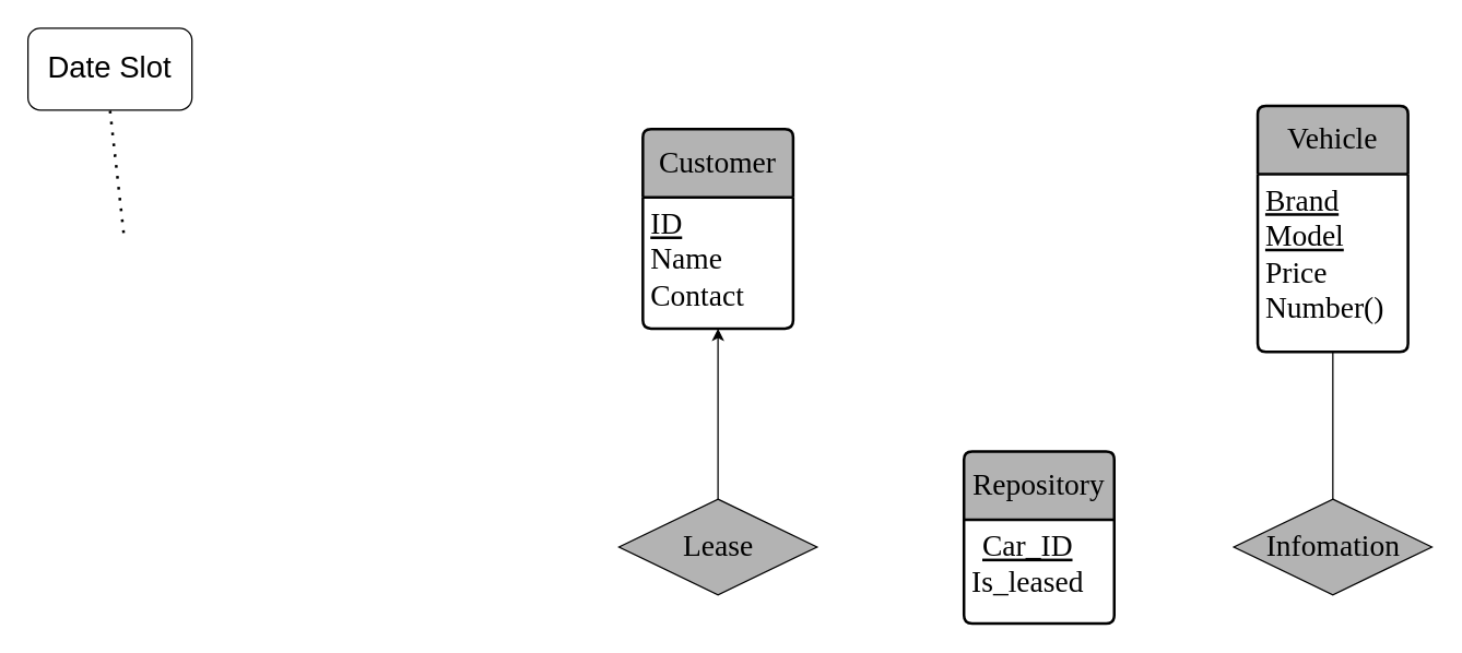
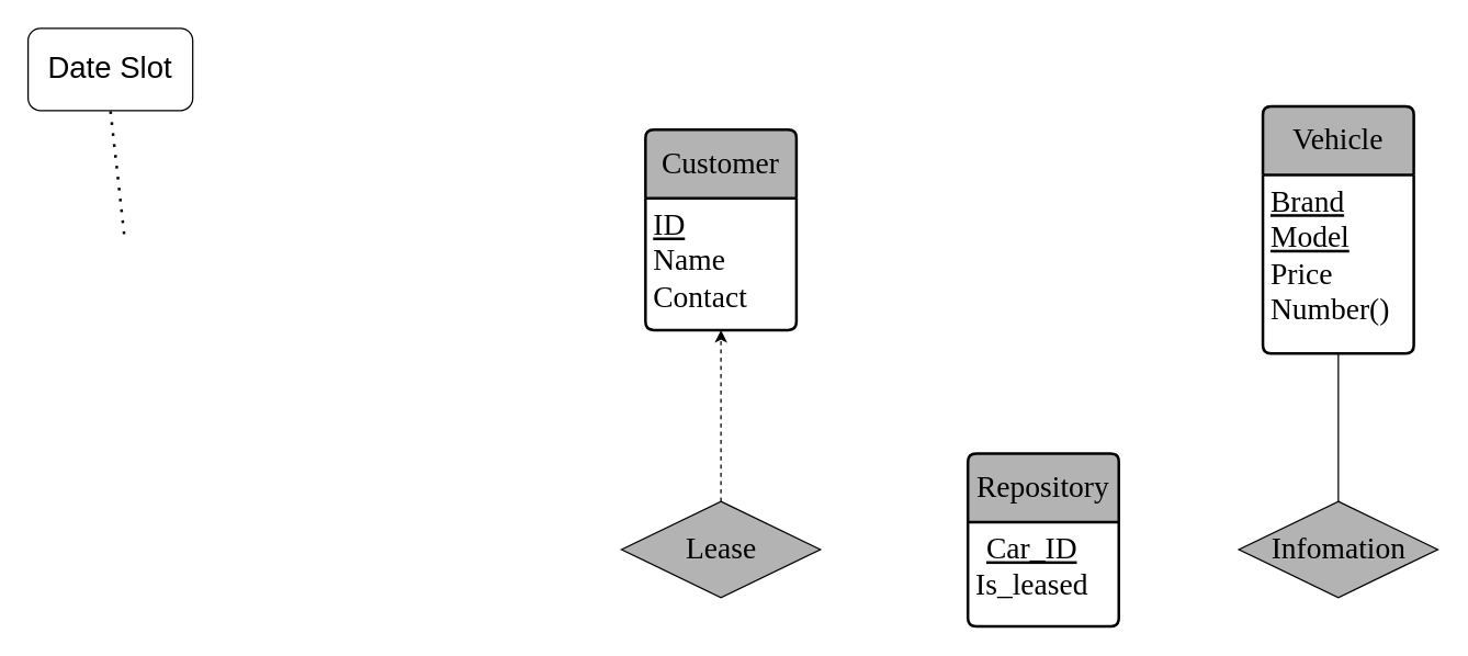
  <mxCell id="0" />
  <mxCell id="1" parent="0" />
  <mxCell id="2" value="&lt;font style=&quot;font-size: 22px;&quot; face=&quot;Times New Roman&quot;&gt;Customer&lt;/font&gt;" style="swimlane;childLayout=stackLayout;horizontal=1;startSize=50;horizontalStack=0;rounded=1;fontSize=14;fontStyle=0;strokeWidth=2;resizeParent=0;resizeLast=1;shadow=0;dashed=0;align=center;arcSize=4;whiteSpace=wrap;html=1;fillColor=#B3B3B3;" vertex="1" parent="1"><mxGeometry x="470" y="94" width="110" height="146" as="geometry" /></mxCell>
  <mxCell id="3" value="&lt;font style=&quot;font-size: 22px;&quot; face=&quot;Times New Roman&quot;&gt;&lt;u&gt;ID&lt;/u&gt;&lt;br&gt;Name&lt;br&gt;Contact&lt;/font&gt;&lt;div&gt;&lt;br&gt;&lt;/div&gt;" style="align=left;strokeColor=none;fillColor=none;spacingLeft=4;fontSize=12;verticalAlign=top;resizable=0;rotatable=0;part=1;html=1;" vertex="1" parent="2"><mxGeometry y="50" width="110" height="96" as="geometry" /></mxCell>
  <mxCell id="4" value="&lt;font style=&quot;font-size: 22px;&quot; face=&quot;Times New Roman&quot;&gt;Repository&lt;/font&gt;" style="swimlane;childLayout=stackLayout;horizontal=1;startSize=50;horizontalStack=0;rounded=1;fontSize=14;fontStyle=0;strokeWidth=2;resizeParent=0;resizeLast=1;shadow=0;dashed=0;align=center;arcSize=4;whiteSpace=wrap;html=1;fillColor=#B3B3B3;" vertex="1" parent="1"><mxGeometry x="705" y="330" width="110" height="126" as="geometry" /></mxCell>
  <mxCell id="5" value="&lt;div style=&quot;text-align: center;&quot;&gt;&lt;span style=&quot;font-size: 22px; font-family: &amp;quot;Times New Roman&amp;quot;; background-color: initial;&quot;&gt;&lt;u&gt;Car_ID&lt;/u&gt;&lt;/span&gt;&lt;/div&gt;&lt;font style=&quot;font-size: 22px;&quot; face=&quot;Times New Roman&quot;&gt;Is_leased&lt;/font&gt;&lt;div&gt;&lt;font style=&quot;font-size: 22px;&quot; face=&quot;Times New Roman&quot;&gt;&lt;br&gt;&lt;/font&gt;&lt;/div&gt;" style="align=left;strokeColor=none;fillColor=none;spacingLeft=4;fontSize=12;verticalAlign=top;resizable=0;rotatable=0;part=1;html=1;" vertex="1" parent="4"><mxGeometry y="50" width="110" height="76" as="geometry" /></mxCell>
  <mxCell id="6" value="&lt;font style=&quot;font-size: 22px;&quot; face=&quot;Times New Roman&quot;&gt;Vehicle&lt;/font&gt;" style="swimlane;childLayout=stackLayout;horizontal=1;startSize=50;horizontalStack=0;rounded=1;fontSize=14;fontStyle=0;strokeWidth=2;resizeParent=0;resizeLast=1;shadow=0;dashed=0;align=center;arcSize=4;whiteSpace=wrap;html=1;fillColor=#B3B3B3;" vertex="1" parent="1"><mxGeometry x="920" y="77" width="110" height="180" as="geometry" /></mxCell>
  <mxCell id="7" value="&lt;font face=&quot;Times New Roman&quot;&gt;&lt;span style=&quot;font-size: 22px;&quot;&gt;&lt;u&gt;Brand&lt;/u&gt;&lt;/span&gt;&lt;/font&gt;&lt;div&gt;&lt;font face=&quot;Times New Roman&quot;&gt;&lt;span style=&quot;font-size: 22px;&quot;&gt;&lt;u&gt;Model&lt;br&gt;&lt;/u&gt;&lt;/span&gt;&lt;/font&gt;&lt;div&gt;&lt;font face=&quot;Times New Roman&quot;&gt;&lt;span style=&quot;font-size: 22px;&quot;&gt;Price&lt;/span&gt;&lt;/font&gt;&lt;/div&gt;&lt;/div&gt;&lt;div&gt;&lt;font face=&quot;Times New Roman&quot;&gt;&lt;span style=&quot;font-size: 22px;&quot;&gt;Number()&lt;/span&gt;&lt;/font&gt;&lt;/div&gt;" style="align=left;strokeColor=none;fillColor=none;spacingLeft=4;fontSize=12;verticalAlign=top;resizable=0;rotatable=0;part=1;html=1;" vertex="1" parent="6"><mxGeometry y="50" width="110" height="130" as="geometry" /></mxCell>
  <mxCell id="8" value="&lt;font style=&quot;font-size: 22px;&quot;&gt;Date Slot&lt;/font&gt;" style="rounded=1;whiteSpace=wrap;html=1;" vertex="1" parent="1"><mxGeometry x="20" y="20" width="120" height="60" as="geometry" /></mxCell>
  <mxCell id="9" value="" style="endArrow=none;dashed=1;html=1;dashPattern=1 3;strokeWidth=2;rounded=0;entryX=0.5;entryY=1;entryDx=0;entryDy=0;" edge="1" parent="1" target="8"><mxGeometry width="50" height="50" relative="1" as="geometry"><mxPoint x="90" y="170" as="sourcePoint" /><mxPoint x="610" y="310" as="targetPoint" /></mxGeometry></mxCell>
  <mxCell id="10" value="&lt;font face=&quot;Times New Roman&quot; style=&quot;font-size: 22px;&quot;&gt;Infomation&lt;/font&gt;" style="shape=rhombus;perimeter=rhombusPerimeter;whiteSpace=wrap;html=1;align=center;fillColor=#B3B3B3;" vertex="1" parent="1"><mxGeometry x="902.5" y="365" width="145" height="70" as="geometry" /></mxCell>
  <mxCell id="11" value="" style="endArrow=none;html=1;rounded=0;entryX=0.5;entryY=1;entryDx=0;entryDy=0;exitX=0.5;exitY=0;exitDx=0;exitDy=0;" edge="1" parent="1" source="10" target="7"><mxGeometry width="50" height="50" relative="1" as="geometry"><mxPoint x="560" y="360" as="sourcePoint" /><mxPoint x="610" y="310" as="targetPoint" /></mxGeometry></mxCell>
  <mxCell id="12" value="&lt;font face=&quot;Times New Roman&quot; style=&quot;font-size: 22px;&quot;&gt;Lease&lt;/font&gt;" style="shape=rhombus;perimeter=rhombusPerimeter;whiteSpace=wrap;html=1;align=center;fillColor=#B3B3B3;" vertex="1" parent="1"><mxGeometry x="452.5" y="365" width="145" height="70" as="geometry" /></mxCell>
- <mxCell id="13" value="" style="endArrow=classic;html=1;rounded=0;entryX=0.5;entryY=1;entryDx=0;entryDy=0;" edge="1" parent="1" source="12" target="3"><mxGeometry width="50" height="50" relative="1" as="geometry"><mxPoint x="720" y="360" as="sourcePoint" /><mxPoint x="770" y="310" as="targetPoint" /></mxGeometry></mxCell>
+ <mxCell id="13" value="" style="endArrow=classic;html=1;rounded=0;entryX=0.5;entryY=1;entryDx=0;entryDy=0;dashed=1;" edge="1" parent="1" source="12" target="3"><mxGeometry width="50" height="50" relative="1" as="geometry"><mxPoint x="720" y="360" as="sourcePoint" /><mxPoint x="770" y="310" as="targetPoint" /></mxGeometry></mxCell>
